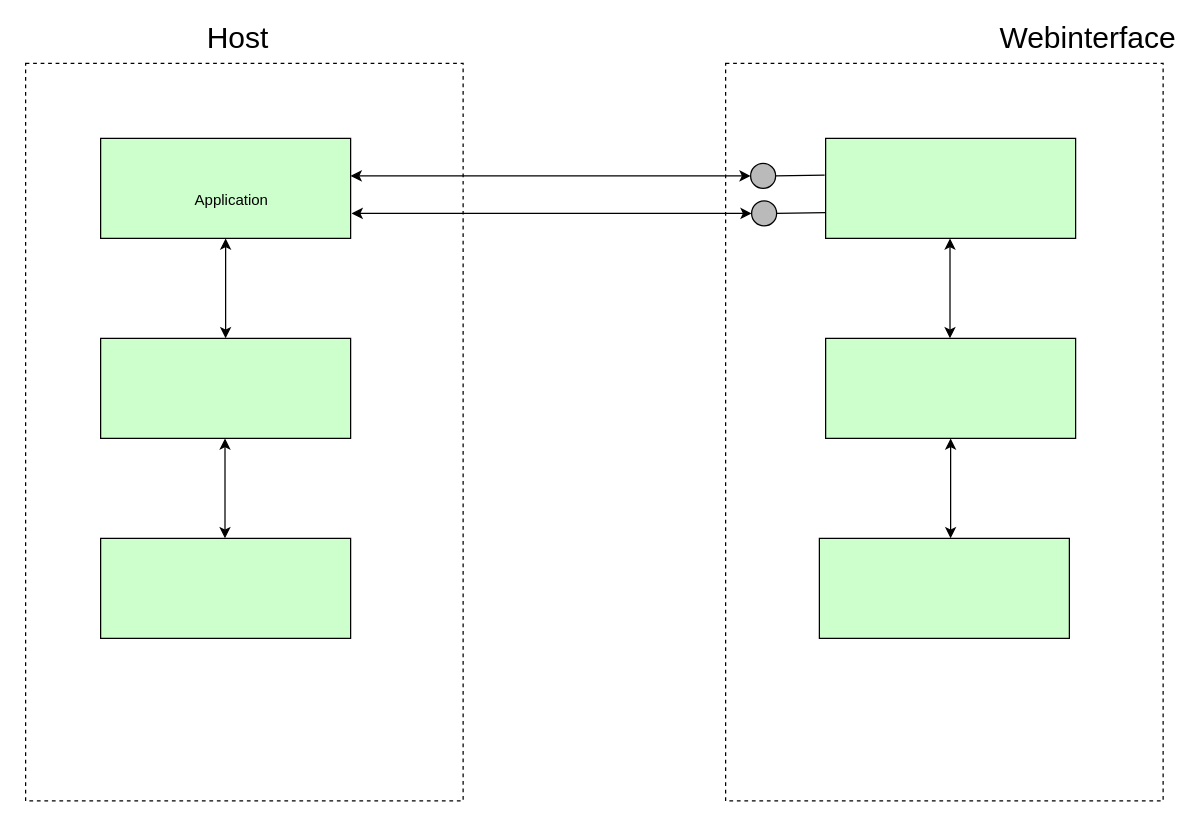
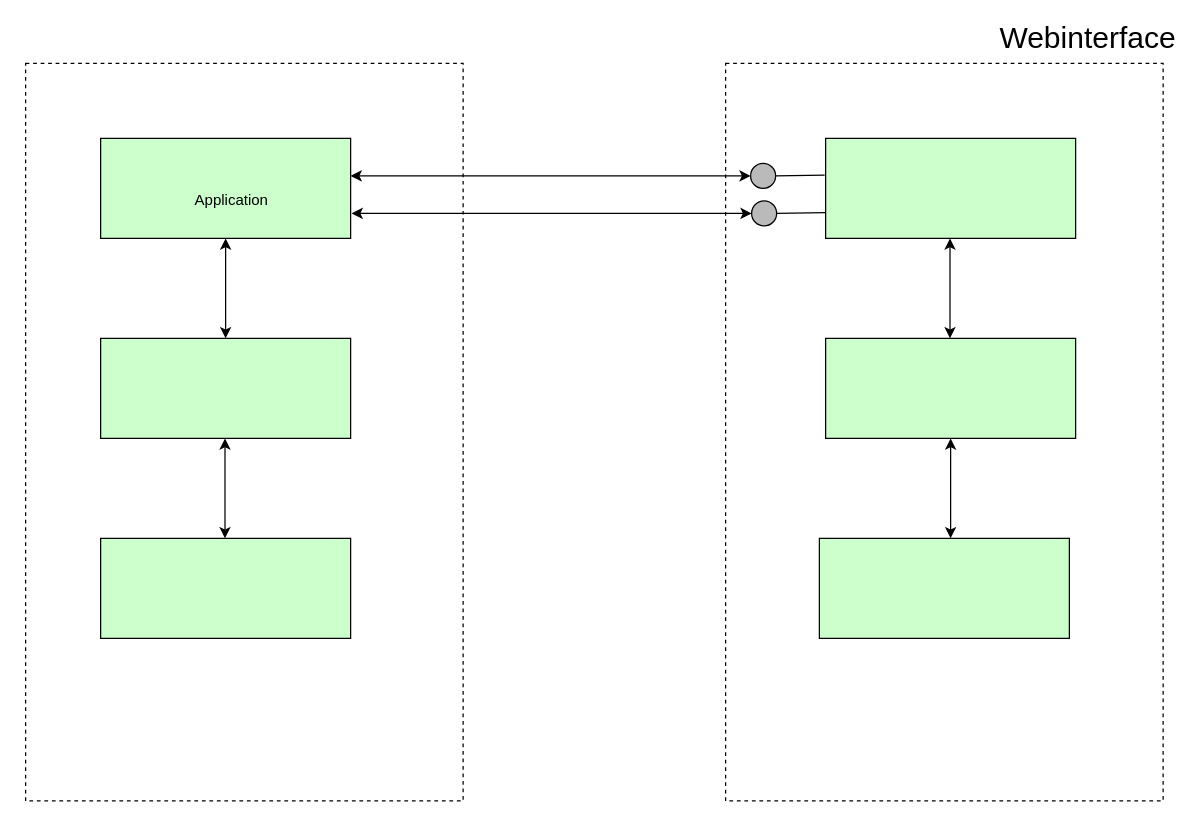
  <mxCell id="0" />
  <mxCell id="1" parent="0" />
  <mxCell id="2" value="" style="rounded=0;whiteSpace=wrap;html=1;fillColor=none;dashed=1;" vertex="1" parent="1"><mxGeometry x="580" y="50" width="350" height="590" as="geometry" /></mxCell>
  <mxCell id="3" value="" style="rounded=0;whiteSpace=wrap;html=1;fillColor=none;dashed=1;" vertex="1" parent="1"><mxGeometry x="20" y="50" width="350" height="590" as="geometry" /></mxCell>
  <mxCell id="4" value="" style="rounded=0;whiteSpace=wrap;html=1;fillColor=#CCFFCC;" vertex="1" parent="1"><mxGeometry x="80" y="110" width="200" height="80" as="geometry" /></mxCell>
- <mxCell id="5" value="&lt;font style=&quot;font-size: 24px&quot;&gt;Host&lt;/font&gt;" style="text;html=1;strokeColor=none;fillColor=none;align=center;verticalAlign=middle;whiteSpace=wrap;rounded=0;dashed=1;" vertex="1" parent="1"><mxGeometry x="170" y="20" width="40" height="20" as="geometry" /></mxCell>
  <mxCell id="6" value="Application" style="text;html=1;strokeColor=none;fillColor=none;align=center;verticalAlign=middle;whiteSpace=wrap;rounded=0;dashed=1;" vertex="1" parent="1"><mxGeometry x="165" y="150" width="40" height="20" as="geometry" /></mxCell>
  <mxCell id="7" value="&lt;font style=&quot;font-size: 24px&quot;&gt;Webinterface&lt;/font&gt;" style="text;html=1;strokeColor=none;fillColor=none;align=center;verticalAlign=middle;whiteSpace=wrap;rounded=0;dashed=1;" vertex="1" parent="1"><mxGeometry x="850" y="20" width="40" height="20" as="geometry" /></mxCell>
  <mxCell id="8" value="" style="rounded=0;whiteSpace=wrap;html=1;fillColor=#CCFFCC;" vertex="1" parent="1"><mxGeometry x="660" y="110" width="200" height="80" as="geometry" /></mxCell>
  <mxCell id="9" value="" style="rounded=0;whiteSpace=wrap;html=1;fillColor=#CCFFCC;" vertex="1" parent="1"><mxGeometry x="660" y="270" width="200" height="80" as="geometry" /></mxCell>
  <mxCell id="10" value="" style="rounded=0;whiteSpace=wrap;html=1;fillColor=#CCFFCC;" vertex="1" parent="1"><mxGeometry x="80" y="270" width="200" height="80" as="geometry" /></mxCell>
  <mxCell id="11" value="" style="rounded=0;whiteSpace=wrap;html=1;fillColor=#CCFFCC;" vertex="1" parent="1"><mxGeometry x="80" y="430" width="200" height="80" as="geometry" /></mxCell>
  <mxCell id="12" value="" style="rounded=0;whiteSpace=wrap;html=1;fillColor=#CCFFCC;" vertex="1" parent="1"><mxGeometry x="655" y="430" width="200" height="80" as="geometry" /></mxCell>
  <mxCell id="13" value="" style="endArrow=classic;startArrow=classic;html=1;entryX=0.5;entryY=1;entryDx=0;entryDy=0;exitX=0.5;exitY=0;exitDx=0;exitDy=0;" edge="1" parent="1" source="10" target="4"><mxGeometry width="50" height="50" relative="1" as="geometry"><mxPoint x="670" y="370" as="sourcePoint" /><mxPoint x="720" y="320" as="targetPoint" /></mxGeometry></mxCell>
  <mxCell id="14" value="" style="endArrow=classic;startArrow=classic;html=1;entryX=0.5;entryY=1;entryDx=0;entryDy=0;exitX=0.5;exitY=0;exitDx=0;exitDy=0;" edge="1" parent="1"><mxGeometry width="50" height="50" relative="1" as="geometry"><mxPoint x="179.5" y="430" as="sourcePoint" /><mxPoint x="179.5" y="350" as="targetPoint" /></mxGeometry></mxCell>
  <mxCell id="15" value="" style="endArrow=classic;startArrow=classic;html=1;entryX=0.5;entryY=1;entryDx=0;entryDy=0;exitX=0.5;exitY=0;exitDx=0;exitDy=0;" edge="1" parent="1"><mxGeometry width="50" height="50" relative="1" as="geometry"><mxPoint x="759.5" y="270" as="sourcePoint" /><mxPoint x="759.5" y="190" as="targetPoint" /></mxGeometry></mxCell>
  <mxCell id="16" value="" style="endArrow=classic;startArrow=classic;html=1;entryX=0.5;entryY=1;entryDx=0;entryDy=0;exitX=0.5;exitY=0;exitDx=0;exitDy=0;" edge="1" parent="1"><mxGeometry width="50" height="50" relative="1" as="geometry"><mxPoint x="760" y="430" as="sourcePoint" /><mxPoint x="760" y="350" as="targetPoint" /></mxGeometry></mxCell>
  <mxCell id="17" value="" style="endArrow=classic;startArrow=classic;html=1;exitX=0.5;exitY=0;exitDx=0;exitDy=0;entryX=0;entryY=0.5;entryDx=0;entryDy=0;" edge="1" parent="1" target="18"><mxGeometry width="50" height="50" relative="1" as="geometry"><mxPoint x="280" y="140" as="sourcePoint" /><mxPoint x="600" y="140" as="targetPoint" /></mxGeometry></mxCell>
  <mxCell id="18" value="" style="ellipse;whiteSpace=wrap;html=1;aspect=fixed;fillColor=#BABABA;" vertex="1" parent="1"><mxGeometry x="600" y="130" width="20" height="20" as="geometry" /></mxCell>
  <mxCell id="19" value="" style="endArrow=none;html=1;exitX=1;exitY=0.5;exitDx=0;exitDy=0;entryX=-0.004;entryY=0.367;entryDx=0;entryDy=0;entryPerimeter=0;" edge="1" parent="1" source="18" target="8"><mxGeometry width="50" height="50" relative="1" as="geometry"><mxPoint x="670" y="370" as="sourcePoint" /><mxPoint x="720" y="320" as="targetPoint" /></mxGeometry></mxCell>
  <mxCell id="20" value="" style="endArrow=classic;startArrow=classic;html=1;exitX=0.5;exitY=0;exitDx=0;exitDy=0;entryX=0;entryY=0.5;entryDx=0;entryDy=0;" edge="1" parent="1" target="21"><mxGeometry width="50" height="50" relative="1" as="geometry"><mxPoint x="280.8" y="170" as="sourcePoint" /><mxPoint x="600.8" y="170" as="targetPoint" /></mxGeometry></mxCell>
  <mxCell id="21" value="" style="ellipse;whiteSpace=wrap;html=1;aspect=fixed;fillColor=#BABABA;" vertex="1" parent="1"><mxGeometry x="600.8" y="160" width="20" height="20" as="geometry" /></mxCell>
  <mxCell id="22" value="" style="endArrow=none;html=1;exitX=1;exitY=0.5;exitDx=0;exitDy=0;entryX=-0.004;entryY=0.367;entryDx=0;entryDy=0;entryPerimeter=0;" edge="1" parent="1" source="21"><mxGeometry width="50" height="50" relative="1" as="geometry"><mxPoint x="670.8" y="400" as="sourcePoint" /><mxPoint x="660" y="169.36" as="targetPoint" /></mxGeometry></mxCell>
